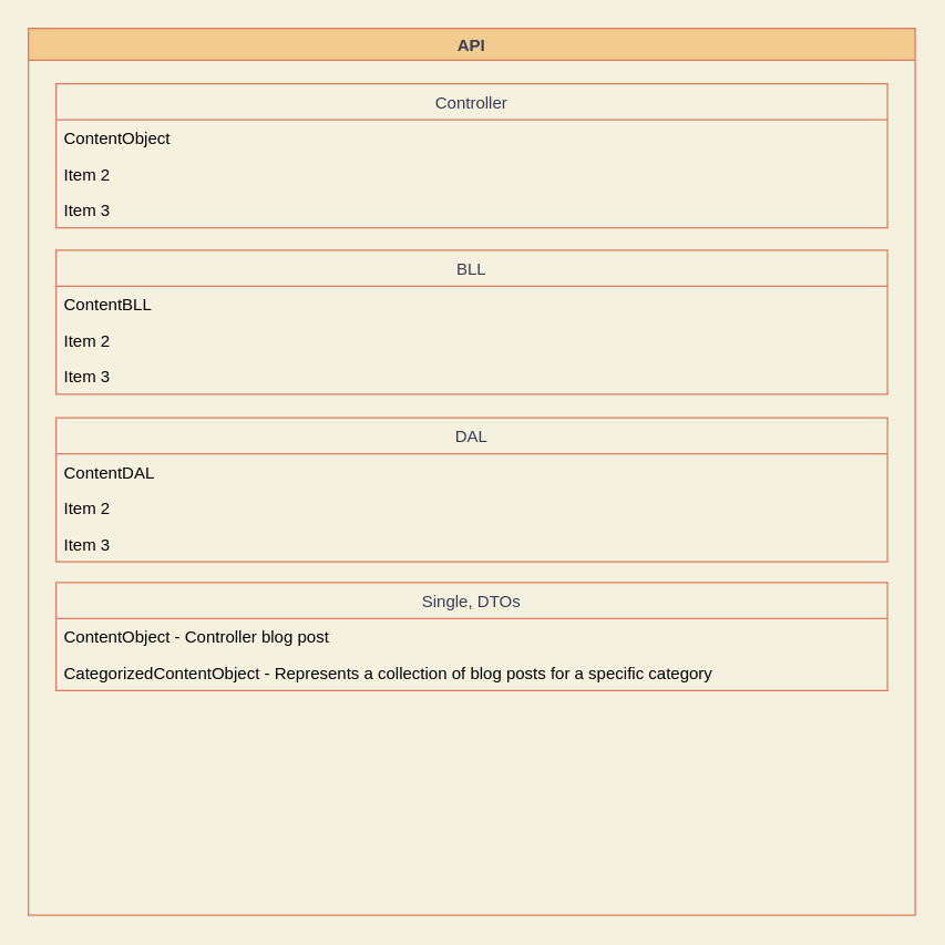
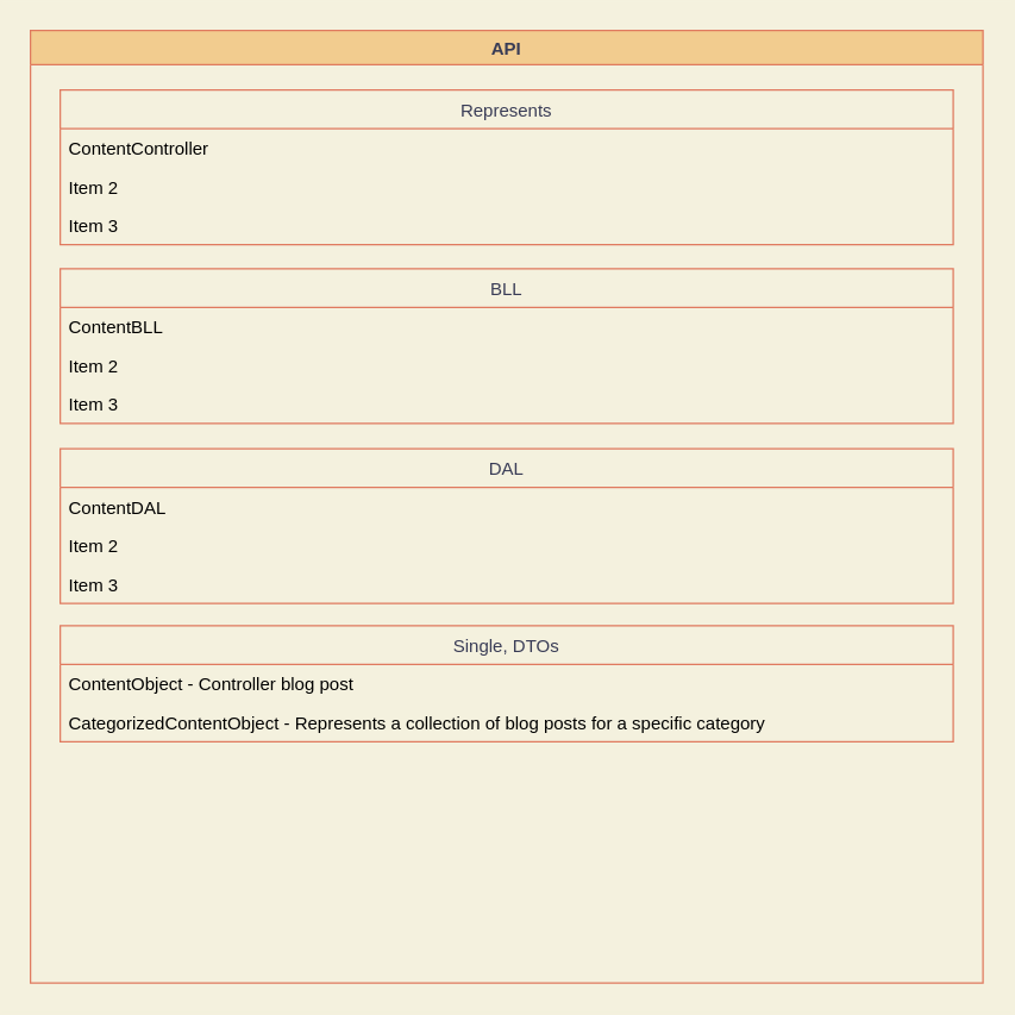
  <mxCell id="0" />
  <mxCell id="1" parent="0" />
  <mxCell id="2" value="API" style="swimlane;rounded=0;sketch=0;strokeColor=#E07A5F;fillColor=#F2CC8F;fontColor=#393C56;" vertex="1" parent="1"><mxGeometry x="20" y="20" width="640" height="640" as="geometry" /></mxCell>
- <mxCell id="3" value="Controller" style="swimlane;fontStyle=0;childLayout=stackLayout;horizontal=1;startSize=26;fillColor=none;horizontalStack=0;resizeParent=1;resizeParentMax=0;resizeLast=0;collapsible=1;marginBottom=0;rounded=0;sketch=0;strokeColor=#E07A5F;fontColor=#393C56;" vertex="1" parent="2"><mxGeometry x="20" y="40" width="600" height="104" as="geometry" /></mxCell>
- <mxCell id="4" value="ContentObject" style="text;strokeColor=none;fillColor=none;align=left;verticalAlign=top;spacingLeft=4;spacingRight=4;overflow=hidden;rotatable=0;points=[[0,0.5],[1,0.5]];portConstraint=eastwest;" vertex="1" parent="3"><mxGeometry y="26" width="600" height="26" as="geometry" /></mxCell>
+ <mxCell id="3" value="Represents" style="swimlane;fontStyle=0;childLayout=stackLayout;horizontal=1;startSize=26;fillColor=none;horizontalStack=0;resizeParent=1;resizeParentMax=0;resizeLast=0;collapsible=1;marginBottom=0;rounded=0;sketch=0;strokeColor=#E07A5F;fontColor=#393C56;" vertex="1" parent="2"><mxGeometry x="20" y="40" width="600" height="104" as="geometry" /></mxCell>
+ <mxCell id="4" value="ContentController" style="text;strokeColor=none;fillColor=none;align=left;verticalAlign=top;spacingLeft=4;spacingRight=4;overflow=hidden;rotatable=0;points=[[0,0.5],[1,0.5]];portConstraint=eastwest;" vertex="1" parent="3"><mxGeometry y="26" width="600" height="26" as="geometry" /></mxCell>
  <mxCell id="5" value="Item 2" style="text;strokeColor=none;fillColor=none;align=left;verticalAlign=top;spacingLeft=4;spacingRight=4;overflow=hidden;rotatable=0;points=[[0,0.5],[1,0.5]];portConstraint=eastwest;" vertex="1" parent="3"><mxGeometry y="52" width="600" height="26" as="geometry" /></mxCell>
  <mxCell id="6" value="Item 3" style="text;strokeColor=none;fillColor=none;align=left;verticalAlign=top;spacingLeft=4;spacingRight=4;overflow=hidden;rotatable=0;points=[[0,0.5],[1,0.5]];portConstraint=eastwest;" vertex="1" parent="3"><mxGeometry y="78" width="600" height="26" as="geometry" /></mxCell>
  <mxCell id="7" value="BLL" style="swimlane;fontStyle=0;childLayout=stackLayout;horizontal=1;startSize=26;fillColor=none;horizontalStack=0;resizeParent=1;resizeParentMax=0;resizeLast=0;collapsible=1;marginBottom=0;rounded=0;sketch=0;strokeColor=#E07A5F;fontColor=#393C56;" vertex="1" parent="2"><mxGeometry x="20" y="160" width="600" height="104" as="geometry" /></mxCell>
  <mxCell id="8" value="ContentBLL" style="text;strokeColor=none;fillColor=none;align=left;verticalAlign=top;spacingLeft=4;spacingRight=4;overflow=hidden;rotatable=0;points=[[0,0.5],[1,0.5]];portConstraint=eastwest;" vertex="1" parent="7"><mxGeometry y="26" width="600" height="26" as="geometry" /></mxCell>
  <mxCell id="9" value="Item 2" style="text;strokeColor=none;fillColor=none;align=left;verticalAlign=top;spacingLeft=4;spacingRight=4;overflow=hidden;rotatable=0;points=[[0,0.5],[1,0.5]];portConstraint=eastwest;" vertex="1" parent="7"><mxGeometry y="52" width="600" height="26" as="geometry" /></mxCell>
  <mxCell id="10" value="Item 3" style="text;strokeColor=none;fillColor=none;align=left;verticalAlign=top;spacingLeft=4;spacingRight=4;overflow=hidden;rotatable=0;points=[[0,0.5],[1,0.5]];portConstraint=eastwest;" vertex="1" parent="7"><mxGeometry y="78" width="600" height="26" as="geometry" /></mxCell>
  <mxCell id="11" value="DAL" style="swimlane;fontStyle=0;childLayout=stackLayout;horizontal=1;startSize=26;fillColor=none;horizontalStack=0;resizeParent=1;resizeParentMax=0;resizeLast=0;collapsible=1;marginBottom=0;rounded=0;sketch=0;strokeColor=#E07A5F;fontColor=#393C56;" vertex="1" parent="2"><mxGeometry x="20" y="281" width="600" height="104" as="geometry" /></mxCell>
  <mxCell id="12" value="ContentDAL" style="text;strokeColor=none;fillColor=none;align=left;verticalAlign=top;spacingLeft=4;spacingRight=4;overflow=hidden;rotatable=0;points=[[0,0.5],[1,0.5]];portConstraint=eastwest;" vertex="1" parent="11"><mxGeometry y="26" width="600" height="26" as="geometry" /></mxCell>
  <mxCell id="13" value="Item 2" style="text;strokeColor=none;fillColor=none;align=left;verticalAlign=top;spacingLeft=4;spacingRight=4;overflow=hidden;rotatable=0;points=[[0,0.5],[1,0.5]];portConstraint=eastwest;" vertex="1" parent="11"><mxGeometry y="52" width="600" height="26" as="geometry" /></mxCell>
  <mxCell id="14" value="Item 3" style="text;strokeColor=none;fillColor=none;align=left;verticalAlign=top;spacingLeft=4;spacingRight=4;overflow=hidden;rotatable=0;points=[[0,0.5],[1,0.5]];portConstraint=eastwest;" vertex="1" parent="11"><mxGeometry y="78" width="600" height="26" as="geometry" /></mxCell>
  <mxCell id="15" value="Single, DTOs" style="swimlane;fontStyle=0;childLayout=stackLayout;horizontal=1;startSize=26;fillColor=none;horizontalStack=0;resizeParent=1;resizeParentMax=0;resizeLast=0;collapsible=1;marginBottom=0;rounded=0;sketch=0;strokeColor=#E07A5F;fontColor=#393C56;" vertex="1" parent="2"><mxGeometry x="20" y="400" width="600" height="78" as="geometry" /></mxCell>
  <mxCell id="16" value="ContentObject - Controller blog post" style="text;strokeColor=none;fillColor=none;align=left;verticalAlign=top;spacingLeft=4;spacingRight=4;overflow=hidden;rotatable=0;points=[[0,0.5],[1,0.5]];portConstraint=eastwest;" vertex="1" parent="15"><mxGeometry y="26" width="600" height="26" as="geometry" /></mxCell>
  <mxCell id="17" value="CategorizedContentObject - Represents a collection of blog posts for a specific category" style="text;strokeColor=none;fillColor=none;align=left;verticalAlign=top;spacingLeft=4;spacingRight=4;overflow=hidden;rotatable=0;points=[[0,0.5],[1,0.5]];portConstraint=eastwest;" vertex="1" parent="15"><mxGeometry y="52" width="600" height="26" as="geometry" /></mxCell>
